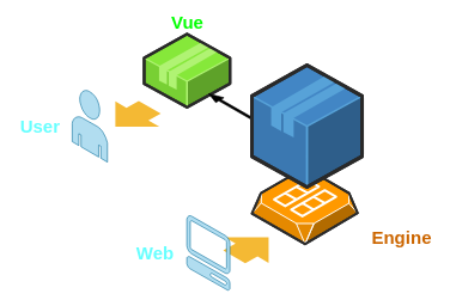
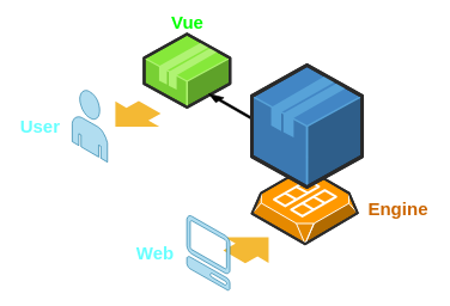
  <mxCell id="0" />
  <mxCell id="1" parent="0" />
  <mxCell id="2" value="" style="verticalLabelPosition=bottom;html=1;verticalAlign=top;strokeWidth=1;align=center;outlineConnect=0;dashed=0;outlineConnect=0;shape=mxgraph.aws3d.application2;fillColor=#86E83A;strokeColor=#B0F373;aspect=fixed;" parent="1" vertex="1"><mxGeometry x="200" y="46.7" width="119.44" height="102.1" as="geometry" /></mxCell>
  <mxCell id="3" value="" style="verticalLabelPosition=bottom;html=1;verticalAlign=top;strokeWidth=1;align=center;outlineConnect=0;dashed=0;outlineConnect=0;shape=mxgraph.aws3d.ami2;aspect=fixed;fillColor=#FF9900;strokeColor=#ffffff;" parent="1" vertex="1"><mxGeometry x="350" y="240" width="147" height="99.32" as="geometry" /></mxCell>
  <mxCell id="4" value="" style="verticalLabelPosition=bottom;html=1;verticalAlign=top;strokeWidth=1;align=center;outlineConnect=0;dashed=0;outlineConnect=0;shape=mxgraph.aws3d.end_user;fillColor=#b1ddf0;aspect=fixed;strokeColor=#10739e;" parent="1" vertex="1"><mxGeometry x="100" y="124.77" width="49" height="100.46" as="geometry" /></mxCell>
  <mxCell id="5" value="" style="verticalLabelPosition=bottom;html=1;verticalAlign=top;strokeWidth=1;align=center;outlineConnect=0;dashed=0;outlineConnect=0;shape=mxgraph.aws3d.arrowNW;fillColor=#000000;aspect=fixed;" parent="1" vertex="1"><mxGeometry x="290" y="130" width="105" height="60" as="geometry" /></mxCell>
  <mxCell id="6" value="" style="verticalLabelPosition=bottom;html=1;verticalAlign=top;strokeWidth=1;align=center;outlineConnect=0;dashed=0;outlineConnect=0;shape=mxgraph.aws3d.application;fillColor=#4286c5;strokeColor=#57A2D8;aspect=fixed;" parent="1" vertex="1"><mxGeometry x="350" y="90" width="153.2" height="170" as="geometry" /></mxCell>
  <mxCell id="7" value="" style="verticalLabelPosition=bottom;html=1;verticalAlign=top;strokeWidth=1;align=center;outlineConnect=0;dashed=0;outlineConnect=0;shape=mxgraph.aws3d.flatEdge;fillColor=#000000;aspect=fixed;" parent="1" vertex="1"><mxGeometry x="310" y="330" width="63.2" height="36" as="geometry" /></mxCell>
  <mxCell id="8" value="" style="verticalLabelPosition=bottom;html=1;verticalAlign=top;strokeWidth=1;align=center;outlineConnect=0;dashed=0;outlineConnect=0;shape=mxgraph.aws3d.flatEdge;fillColor=#000000;aspect=fixed;rotation=-180;" parent="1" vertex="1"><mxGeometry x="160" y="140" width="63.2" height="36" as="geometry" /></mxCell>
  <mxCell id="9" value="&lt;b&gt;&lt;font style=&quot;font-size: 25px&quot; color=&quot;#00ff00&quot;&gt;Vue&lt;/font&gt;&lt;/b&gt;" style="text;html=1;align=center;verticalAlign=middle;resizable=0;points=[];autosize=1;strokeColor=none;" parent="1" vertex="1"><mxGeometry x="230" y="20" width="60" height="20" as="geometry" /></mxCell>
- <mxCell id="10" value="&lt;font style=&quot;font-size: 25px&quot; color=&quot;#cc6600&quot;&gt;&lt;b&gt;Engine&lt;/b&gt;&lt;/font&gt;" style="text;html=1;align=center;verticalAlign=middle;resizable=0;points=[];autosize=1;strokeColor=none;shadow=0;glass=0;" parent="1" vertex="1"><mxGeometry x="508.2" y="319.66" width="100" height="20" as="geometry" /></mxCell>
+ <mxCell id="10" value="&lt;font style=&quot;font-size: 25px&quot; color=&quot;#cc6600&quot;&gt;&lt;b&gt;Engine&lt;/b&gt;&lt;/font&gt;" style="text;html=1;align=center;verticalAlign=middle;resizable=0;points=[];autosize=1;strokeColor=none;shadow=0;glass=0;" parent="1" vertex="1"><mxGeometry x="503.2" y="279.66" width="100" height="20" as="geometry" /></mxCell>
  <mxCell id="11" value="" style="verticalLabelPosition=bottom;html=1;verticalAlign=top;strokeWidth=1;align=center;outlineConnect=0;dashed=0;outlineConnect=0;shape=mxgraph.aws3d.client;aspect=fixed;strokeColor=#10739e;fillColor=#b1ddf0;" parent="1" vertex="1"><mxGeometry x="259.44" y="299.66" width="60" height="104" as="geometry" /></mxCell>
  <mxCell id="12" value="&lt;b&gt;&lt;font style=&quot;font-size: 25px&quot; color=&quot;#66ffff&quot;&gt;User&lt;/font&gt;&lt;/b&gt;" style="text;html=1;align=center;verticalAlign=middle;resizable=0;points=[];autosize=1;strokeColor=none;" parent="1" vertex="1"><mxGeometry y="165" width="70" height="20" as="geometry" x="20" /></mxCell>
  <mxCell id="13" value="&lt;b&gt;&lt;font style=&quot;font-size: 25px&quot; color=&quot;#66ffff&quot;&gt;Web&lt;/font&gt;&lt;/b&gt;" style="text;html=1;align=center;verticalAlign=middle;resizable=0;points=[];autosize=1;strokeColor=none;" parent="1" vertex="1"><mxGeometry x="180" y="341.66" width="70" height="20" as="geometry" /></mxCell>
